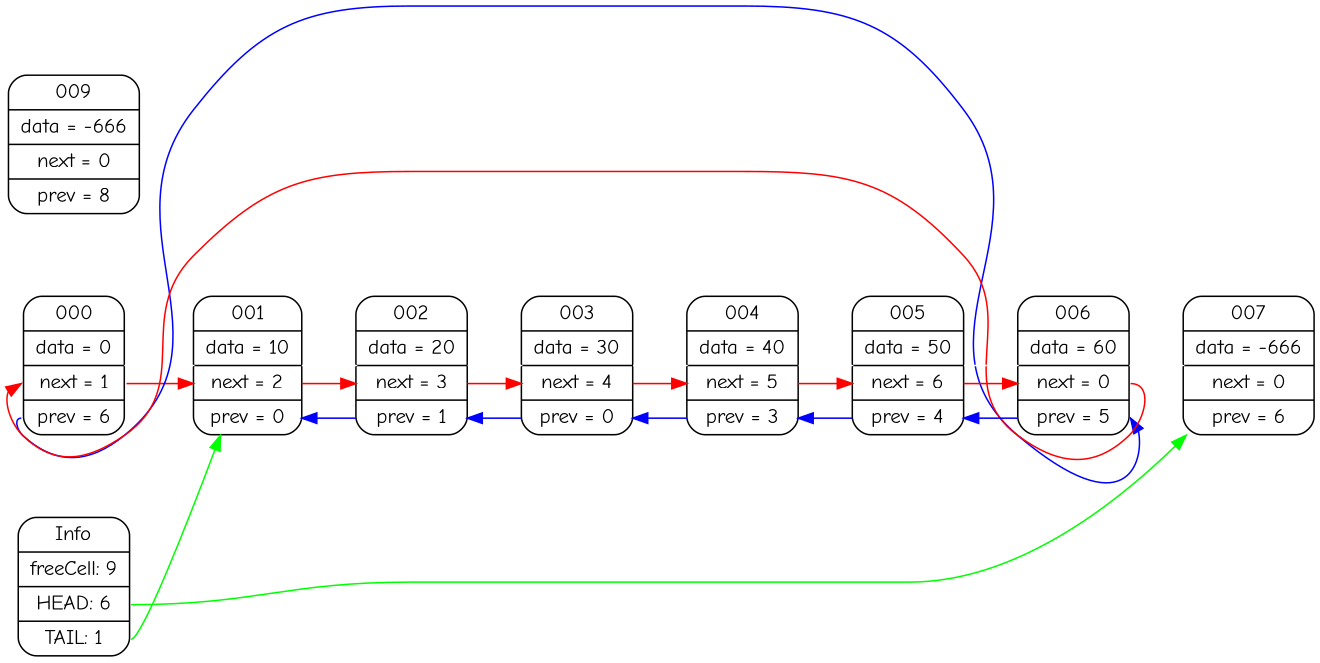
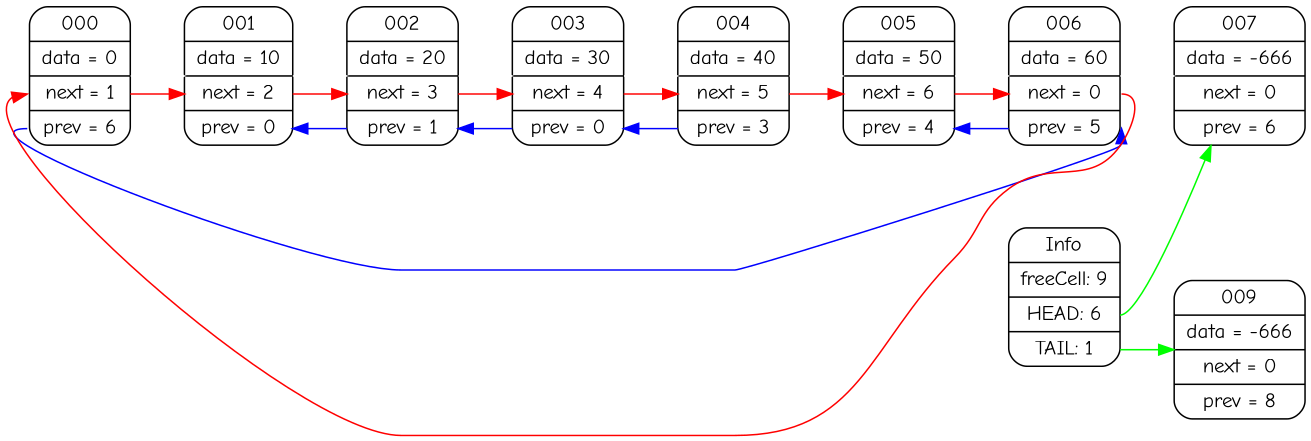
  digraph {
    fontname="Comic Neue"
    nodesep=0.75
    rankdir=LR
    ranksep=0.5
    splines=true
    node [fontname="Comic Neue" shape=Mrecord]
    edge [color=white fontname="Comic Neue" constraint=false headclip=false minlen=2 tailclip=false]
    n1 [label=" 000 | data = 0 | <n0_n> next = 1 | <n0_p> prev = 6 "]
    n2 [label=" 001 | data = 10 | <n1_n> next = 2 | <n1_p> prev = 0 "]
    n3 [label=" 006 | data = 60 | <n6_n> next = 0 | <n6_p> prev = 5 "]
    n4 [label=" 002 | data = 20 | <n2_n> next = 3 | <n2_p> prev = 1 "]
    n5 [label=" 005 | data = 50 | <n5_n> next = 6 | <n5_p> prev = 4 "]
    n6 [label=" 007 | data = -666 | <n7_n> next = 0 | <n7_p> prev = 6 "]
    n7 [label=" 003 | data = 30 | <n3_n> next = 4 | <n3_p> prev = 0 "]
    n8 [label=" 004 | data = 40 | <n4_n> next = 5 | <n4_p> prev = 3 "]
    n9 [label=" 009 | data = -666 | <n9_n> next = 0 | <n9_p> prev = 8 "]
    n10 [label=" Info | freeCell: 9 | <info_h> HEAD: 6 | <info_t> TAIL: 1 "]
    n1 -> n2 [weight=10 constraint="" headclip="" minlen="" tailclip=""]
    n1 -> n2 [color=red headport="n1_n:w" tailport="n0_n:e"]
    n1 -> n3 [color=blue headport="n6_p:e" tailport="n0_p:w"]
    n2 -> n4 [weight=10 constraint="" headclip="" minlen="" tailclip=""]
    n2 -> n4 [color=red headport="n2_n:w" tailport="n1_n:e"]
    n3 -> n1 [color=red headport="n0_n:w" tailport="n6_n:e"]
    n3 -> n5 [color=blue headport="n5_p:e" tailport="n6_p:w"]
    n3 -> n6 [weight=10 constraint="" headclip="" minlen="" tailclip=""]
    n4 -> n2 [color=blue headport="n1_p:e" tailport="n2_p:w"]
    n4 -> n7 [weight=10 constraint="" headclip="" minlen="" tailclip=""]
    n4 -> n7 [color=red headport="n3_n:w" tailport="n2_n:e"]
    n5 -> n3 [weight=10 constraint="" headclip="" minlen="" tailclip=""]
    n5 -> n3 [color=red headport="n6_n:w" tailport="n5_n:e"]
-   n5 -> n8 [color=blue headport="n4_p:e" tailport="n5_p:w"]
    n7 -> n4 [color=blue headport="n2_p:e" tailport="n3_p:w"]
    n7 -> n8 [weight=10 constraint="" headclip="" minlen="" tailclip=""]
    n7 -> n8 [color=red headport="n4_n:w" tailport="n3_n:e"]
    n8 -> n5 [weight=10 constraint="" headclip="" minlen="" tailclip=""]
    n8 -> n5 [color=red headport="n5_n:w" tailport="n4_n:e"]
    n8 -> n7 [color=blue headport="n3_p:e" tailport="n4_p:w"]
-   n10 -> n2 [color=green tailport=info_t constraint="" headclip="" minlen="" tailclip=""]
+   n10 -> n9 [color=green tailport=info_t constraint="" headclip="" minlen="" tailclip=""]
    n10 -> n6 [color=green tailport=info_h constraint="" headclip="" minlen="" tailclip=""]
  }
